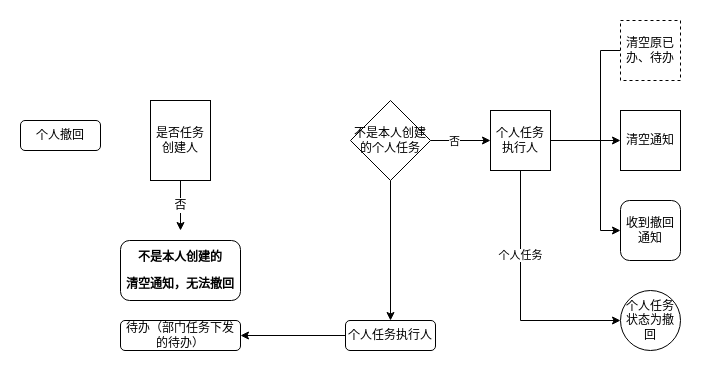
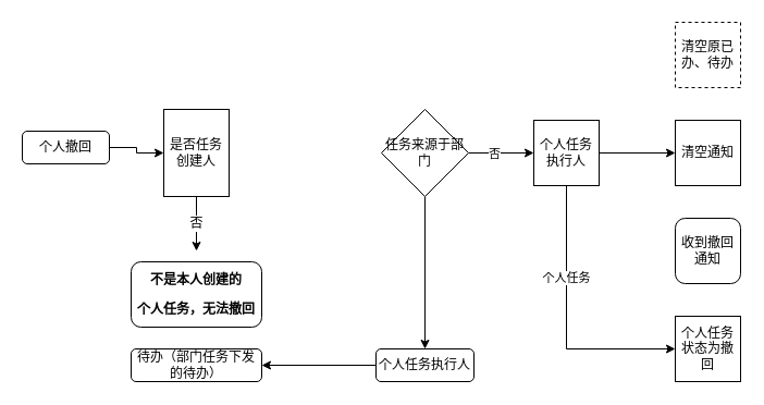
  <mxCell id="0" />
  <mxCell id="1" parent="0" />
  <mxCell id="2" value="个人撤回" style="rounded=1;whiteSpace=wrap;html=1;fontSize=12;fontColor=#000000;" vertex="1" parent="1"><mxGeometry x="20" y="120" width="80" height="30" as="geometry" /></mxCell>
  <mxCell id="3" value="否" style="edgeStyle=orthogonalEdgeStyle;rounded=0;orthogonalLoop=1;jettySize=auto;html=1;fontSize=12;fontColor=#000000;" edge="1" parent="1" source="4"><mxGeometry relative="1" as="geometry"><mxPoint x="180" y="230" as="targetPoint" /></mxGeometry></mxCell>
  <mxCell id="4" value="是否任务创建人" style="whiteSpace=wrap;html=1;fontSize=12;fontColor=#000000;rounded=0;" vertex="1" parent="1"><mxGeometry x="150" y="100" width="60" height="80" as="geometry" /></mxCell>
- <mxCell id="6" value="&lt;div style=&quot;background-color: rgb(255, 255, 255); font-size: 12px;&quot;&gt;&lt;pre style=&quot;font-family: 宋体, monospace; font-size: 12px;&quot;&gt;&lt;span style=&quot;font-weight: bold; font-size: 12px;&quot;&gt;不是本人创建的&lt;/span&gt;&lt;/pre&gt;&lt;pre style=&quot;font-family: 宋体, monospace; font-size: 12px;&quot;&gt;&lt;span style=&quot;font-weight: bold; font-size: 12px;&quot;&gt;清空通知，无法撤回&lt;/span&gt;&lt;/pre&gt;&lt;/div&gt;" style="rounded=1;whiteSpace=wrap;html=1;fontSize=12;fontColor=#000000;" vertex="1" parent="1"><mxGeometry x="120" y="240" width="120" height="60" as="geometry" /></mxCell>
+ <mxCell id="5" style="edgeStyle=orthogonalEdgeStyle;rounded=0;orthogonalLoop=1;jettySize=auto;html=1;exitX=1;exitY=0.5;exitDx=0;exitDy=0;entryX=0;entryY=0.5;entryDx=0;entryDy=0;fontSize=12;fontColor=#000000;" edge="1" parent="1" source="2" target="4"><mxGeometry relative="1" as="geometry" /></mxCell>
+ <mxCell id="6" value="&lt;div style=&quot;background-color: rgb(255, 255, 255); font-size: 12px;&quot;&gt;&lt;pre style=&quot;font-family: 宋体, monospace; font-size: 12px;&quot;&gt;&lt;span style=&quot;font-weight: bold; font-size: 12px;&quot;&gt;不是本人创建的&lt;/span&gt;&lt;/pre&gt;&lt;pre style=&quot;font-family: 宋体, monospace; font-size: 12px;&quot;&gt;&lt;span style=&quot;font-weight: bold; font-size: 12px;&quot;&gt;个人任务，无法撤回&lt;/span&gt;&lt;/pre&gt;&lt;/div&gt;" style="rounded=1;whiteSpace=wrap;html=1;fontSize=12;fontColor=#000000;" vertex="1" parent="1"><mxGeometry x="120" y="240" width="120" height="60" as="geometry" /></mxCell>
  <mxCell id="7" style="edgeStyle=orthogonalEdgeStyle;rounded=0;orthogonalLoop=1;jettySize=auto;html=1;entryX=0;entryY=0.5;entryDx=0;entryDy=0;" edge="1" parent="1" source="10" target="15"><mxGeometry relative="1" as="geometry" /></mxCell>
  <mxCell id="8" value="否" style="edgeLabel;html=1;align=center;verticalAlign=middle;resizable=0;points=[];" vertex="1" connectable="0" parent="7"><mxGeometry x="-0.231" relative="1" as="geometry"><mxPoint as="offset" /></mxGeometry></mxCell>
  <mxCell id="9" style="edgeStyle=orthogonalEdgeStyle;rounded=0;orthogonalLoop=1;jettySize=auto;html=1;entryX=0.5;entryY=0;entryDx=0;entryDy=0;" edge="1" parent="1" source="10" target="21"><mxGeometry relative="1" as="geometry"><mxPoint x="390" y="250" as="targetPoint" /></mxGeometry></mxCell>
- <mxCell id="10" value="不是本人创建的个人任务" style="rhombus;whiteSpace=wrap;html=1;" vertex="1" parent="1"><mxGeometry x="350" y="100" width="80" height="80" as="geometry" /></mxCell>
+ <mxCell id="10" value="任务来源于部门" style="rhombus;whiteSpace=wrap;html=1;" vertex="1" parent="1"><mxGeometry x="350" y="100" width="80" height="80" as="geometry" /></mxCell>
  <mxCell id="11" style="edgeStyle=orthogonalEdgeStyle;rounded=0;orthogonalLoop=1;jettySize=auto;html=1;entryX=0;entryY=0.5;entryDx=0;entryDy=0;" edge="1" parent="1" source="15" target="17"><mxGeometry relative="1" as="geometry" /></mxCell>
- <mxCell id="12" style="edgeStyle=orthogonalEdgeStyle;rounded=0;orthogonalLoop=1;jettySize=auto;html=1;entryX=0;entryY=0.5;entryDx=0;entryDy=0;exitX=0;exitY=0.5;exitDx=0;exitDy=0;" edge="1" parent="1" source="16" target="18"><mxGeometry relative="1" as="geometry" /></mxCell>
  <mxCell id="13" style="edgeStyle=orthogonalEdgeStyle;rounded=0;orthogonalLoop=1;jettySize=auto;html=1;entryX=0;entryY=0.5;entryDx=0;entryDy=0;" edge="1" parent="1" source="15" target="19"><mxGeometry relative="1" as="geometry"><Array as="points"><mxPoint x="520" y="320" /></Array></mxGeometry></mxCell>
  <mxCell id="14" value="个人任务" style="edgeLabel;html=1;align=center;verticalAlign=middle;resizable=0;points=[];" vertex="1" connectable="0" parent="13"><mxGeometry x="-0.324" y="-1" relative="1" as="geometry"><mxPoint as="offset" /></mxGeometry></mxCell>
  <mxCell id="15" value="个人任务执行人" style="rounded=0;whiteSpace=wrap;html=1;" vertex="1" parent="1"><mxGeometry x="490" y="110" width="60" height="60" as="geometry" /></mxCell>
  <mxCell id="16" value="清空原已办、待办" style="rounded=0;whiteSpace=wrap;html=1;dashed=1;" vertex="1" parent="1"><mxGeometry x="620" y="20" width="60" height="60" as="geometry" /></mxCell>
  <mxCell id="17" value="清空通知" style="rounded=0;whiteSpace=wrap;html=1;" vertex="1" parent="1"><mxGeometry x="620" y="110" width="60" height="60" as="geometry" /></mxCell>
  <mxCell id="18" value="收到撤回通知" style="whiteSpace=wrap;html=1;rounded=1;" vertex="1" parent="1"><mxGeometry x="620" y="200" width="60" height="60" as="geometry" /></mxCell>
- <mxCell id="19" value="个人任务状态为撤回" style="ellipse;whiteSpace=wrap;html=1;" vertex="1" parent="1"><mxGeometry x="620" y="290" width="60" height="60" as="geometry" /></mxCell>
+ <mxCell id="19" value="个人任务状态为撤回" style="rounded=0;whiteSpace=wrap;html=1;" vertex="1" parent="1"><mxGeometry x="620" y="290" width="60" height="60" as="geometry" /></mxCell>
  <mxCell id="20" style="edgeStyle=orthogonalEdgeStyle;rounded=0;orthogonalLoop=1;jettySize=auto;html=1;entryX=1;entryY=0.5;entryDx=0;entryDy=0;" edge="1" parent="1" source="21" target="22"><mxGeometry relative="1" as="geometry" /></mxCell>
  <mxCell id="21" value="个人任务执行人" style="rounded=1;whiteSpace=wrap;html=1;" vertex="1" parent="1"><mxGeometry x="345" y="320" width="90" height="30" as="geometry" /></mxCell>
  <mxCell id="22" value="待办（部门任务下发的待办）" style="rounded=1;whiteSpace=wrap;html=1;" vertex="1" parent="1"><mxGeometry x="120" y="320" width="120" height="30" as="geometry" /></mxCell>
